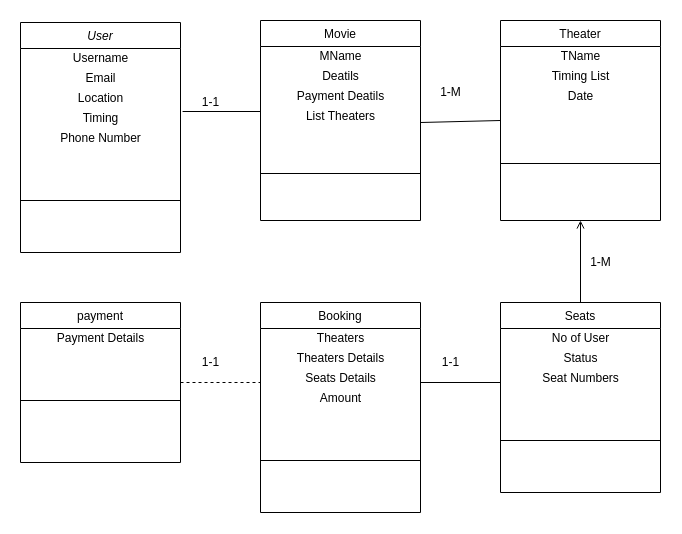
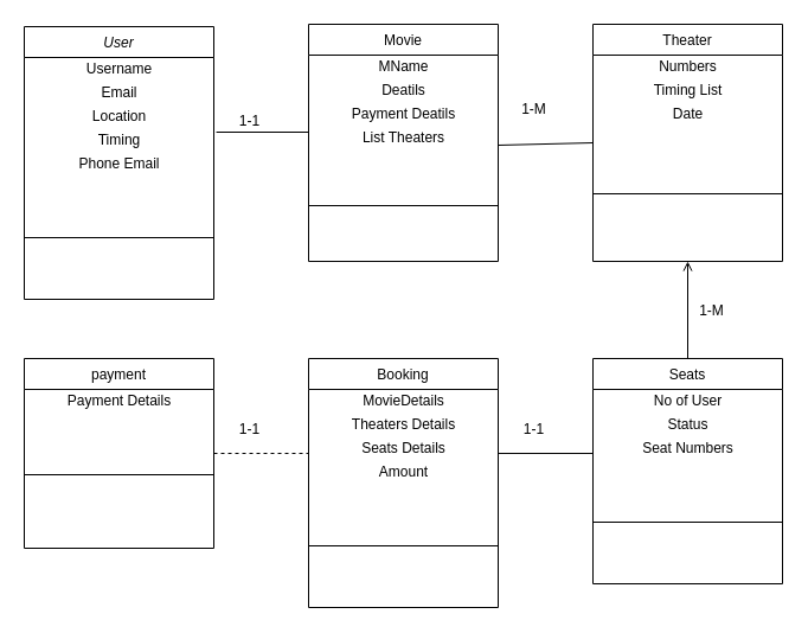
  <mxCell id="0" />
  <mxCell id="1" parent="0" />
  <mxCell id="2" value="User" style="swimlane;fontStyle=2;align=center;verticalAlign=top;childLayout=stackLayout;horizontal=1;startSize=26;horizontalStack=0;resizeParent=1;resizeLast=0;collapsible=1;marginBottom=0;rounded=0;shadow=0;strokeWidth=1;" parent="1" vertex="1"><mxGeometry x="20" y="22" width="160" height="230" as="geometry"><mxRectangle x="230" y="140" width="160" height="26" as="alternateBounds" /></mxGeometry></mxCell>
  <mxCell id="3" value="Username" style="text;html=1;align=center;verticalAlign=middle;resizable=0;points=[];autosize=1;strokeColor=none;fillColor=none;" vertex="1" parent="2"><mxGeometry y="26" width="160" height="20" as="geometry" /></mxCell>
  <mxCell id="4" value="Email" style="text;html=1;align=center;verticalAlign=middle;resizable=0;points=[];autosize=1;strokeColor=none;fillColor=none;" vertex="1" parent="2"><mxGeometry y="46" width="160" height="20" as="geometry" /></mxCell>
  <mxCell id="5" value="Location" style="text;html=1;align=center;verticalAlign=middle;resizable=0;points=[];autosize=1;strokeColor=none;fillColor=none;" vertex="1" parent="2"><mxGeometry y="66" width="160" height="20" as="geometry" /></mxCell>
  <mxCell id="6" value="Timing" style="text;html=1;align=center;verticalAlign=middle;resizable=0;points=[];autosize=1;strokeColor=none;fillColor=none;" vertex="1" parent="2"><mxGeometry y="86" width="160" height="20" as="geometry" /></mxCell>
- <mxCell id="7" value="Phone Number" style="text;html=1;align=center;verticalAlign=middle;resizable=0;points=[];autosize=1;strokeColor=none;fillColor=none;" vertex="1" parent="2"><mxGeometry y="106" width="160" height="20" as="geometry" /></mxCell>
+ <mxCell id="7" value="Phone Email" style="text;html=1;align=center;verticalAlign=middle;resizable=0;points=[];autosize=1;strokeColor=none;fillColor=none;" vertex="1" parent="2"><mxGeometry y="106" width="160" height="20" as="geometry" /></mxCell>
  <mxCell id="8" value="" style="line;html=1;strokeWidth=1;align=left;verticalAlign=middle;spacingTop=-1;spacingLeft=3;spacingRight=3;rotatable=0;labelPosition=right;points=[];portConstraint=eastwest;" parent="2" vertex="1"><mxGeometry y="126" width="160" height="104" as="geometry" /></mxCell>
  <mxCell id="9" value="Theater" style="swimlane;fontStyle=0;align=center;verticalAlign=top;childLayout=stackLayout;horizontal=1;startSize=26;horizontalStack=0;resizeParent=1;resizeLast=0;collapsible=1;marginBottom=0;rounded=0;shadow=0;strokeWidth=1;" parent="1" vertex="1"><mxGeometry x="500" y="20" width="160" height="200" as="geometry"><mxRectangle x="130" y="380" width="160" height="26" as="alternateBounds" /></mxGeometry></mxCell>
- <mxCell id="10" value="TName" style="text;html=1;align=center;verticalAlign=middle;resizable=0;points=[];autosize=1;strokeColor=none;fillColor=none;" vertex="1" parent="9"><mxGeometry y="26" width="160" height="20" as="geometry" /></mxCell>
+ <mxCell id="10" value="Numbers" style="text;html=1;align=center;verticalAlign=middle;resizable=0;points=[];autosize=1;strokeColor=none;fillColor=none;" vertex="1" parent="9"><mxGeometry y="26" width="160" height="20" as="geometry" /></mxCell>
  <mxCell id="11" value="Timing List" style="text;html=1;align=center;verticalAlign=middle;resizable=0;points=[];autosize=1;strokeColor=none;fillColor=none;" vertex="1" parent="9"><mxGeometry y="46" width="160" height="20" as="geometry" /></mxCell>
  <mxCell id="12" value="Date" style="text;html=1;align=center;verticalAlign=middle;resizable=0;points=[];autosize=1;strokeColor=none;fillColor=none;" vertex="1" parent="9"><mxGeometry y="66" width="160" height="20" as="geometry" /></mxCell>
  <mxCell id="13" value="" style="line;html=1;strokeWidth=1;align=left;verticalAlign=middle;spacingTop=-1;spacingLeft=3;spacingRight=3;rotatable=0;labelPosition=right;points=[];portConstraint=eastwest;" parent="9" vertex="1"><mxGeometry y="86" width="160" height="114" as="geometry" /></mxCell>
  <mxCell id="14" value="payment" style="swimlane;fontStyle=0;align=center;verticalAlign=top;childLayout=stackLayout;horizontal=1;startSize=26;horizontalStack=0;resizeParent=1;resizeLast=0;collapsible=1;marginBottom=0;rounded=0;shadow=0;strokeWidth=1;" parent="1" vertex="1"><mxGeometry x="20" y="302" width="160" height="160" as="geometry"><mxRectangle x="340" y="380" width="170" height="26" as="alternateBounds" /></mxGeometry></mxCell>
  <mxCell id="15" value="Payment Details" style="text;html=1;align=center;verticalAlign=middle;resizable=0;points=[];autosize=1;strokeColor=none;fillColor=none;" vertex="1" parent="14"><mxGeometry y="26" width="160" height="20" as="geometry" /></mxCell>
  <mxCell id="16" value="" style="line;html=1;strokeWidth=1;align=left;verticalAlign=middle;spacingTop=-1;spacingLeft=3;spacingRight=3;rotatable=0;labelPosition=right;points=[];portConstraint=eastwest;" parent="14" vertex="1"><mxGeometry y="46" width="160" height="104" as="geometry" /></mxCell>
  <mxCell id="17" value="Movie" style="swimlane;fontStyle=0;align=center;verticalAlign=top;childLayout=stackLayout;horizontal=1;startSize=26;horizontalStack=0;resizeParent=1;resizeLast=0;collapsible=1;marginBottom=0;rounded=0;shadow=0;strokeWidth=1;" parent="1" vertex="1"><mxGeometry x="260" y="20" width="160" height="200" as="geometry"><mxRectangle x="550" y="140" width="160" height="26" as="alternateBounds" /></mxGeometry></mxCell>
  <mxCell id="18" value="MName" style="text;html=1;align=center;verticalAlign=middle;resizable=0;points=[];autosize=1;strokeColor=none;fillColor=none;" vertex="1" parent="17"><mxGeometry y="26" width="160" height="20" as="geometry" /></mxCell>
  <mxCell id="19" value="Deatils" style="text;html=1;align=center;verticalAlign=middle;resizable=0;points=[];autosize=1;strokeColor=none;fillColor=none;" vertex="1" parent="17"><mxGeometry y="46" width="160" height="20" as="geometry" /></mxCell>
  <mxCell id="20" value="Payment Deatils" style="text;html=1;align=center;verticalAlign=middle;resizable=0;points=[];autosize=1;strokeColor=none;fillColor=none;" vertex="1" parent="17"><mxGeometry y="66" width="160" height="20" as="geometry" /></mxCell>
  <mxCell id="21" value="List Theaters" style="text;html=1;align=center;verticalAlign=middle;resizable=0;points=[];autosize=1;strokeColor=none;fillColor=none;" vertex="1" parent="17"><mxGeometry y="86" width="160" height="20" as="geometry" /></mxCell>
  <mxCell id="22" value="" style="line;html=1;strokeWidth=1;align=left;verticalAlign=middle;spacingTop=-1;spacingLeft=3;spacingRight=3;rotatable=0;labelPosition=right;points=[];portConstraint=eastwest;" parent="17" vertex="1"><mxGeometry y="106" width="160" height="94" as="geometry" /></mxCell>
  <mxCell id="23" value="Booking" style="swimlane;fontStyle=0;align=center;verticalAlign=top;childLayout=stackLayout;horizontal=1;startSize=26;horizontalStack=0;resizeParent=1;resizeLast=0;collapsible=1;marginBottom=0;rounded=0;shadow=0;strokeWidth=1;" vertex="1" parent="1"><mxGeometry x="260" y="302" width="160" height="210" as="geometry"><mxRectangle x="340" y="380" width="170" height="26" as="alternateBounds" /></mxGeometry></mxCell>
- <mxCell id="24" value="Theaters" style="text;html=1;align=center;verticalAlign=middle;resizable=0;points=[];autosize=1;strokeColor=none;fillColor=none;" vertex="1" parent="23"><mxGeometry y="26" width="160" height="20" as="geometry" /></mxCell>
+ <mxCell id="24" value="MovieDetails" style="text;html=1;align=center;verticalAlign=middle;resizable=0;points=[];autosize=1;strokeColor=none;fillColor=none;" vertex="1" parent="23"><mxGeometry y="26" width="160" height="20" as="geometry" /></mxCell>
  <mxCell id="25" value="Theaters Details" style="text;html=1;align=center;verticalAlign=middle;resizable=0;points=[];autosize=1;strokeColor=none;fillColor=none;" vertex="1" parent="23"><mxGeometry y="46" width="160" height="20" as="geometry" /></mxCell>
  <mxCell id="26" value="Seats Details" style="text;html=1;align=center;verticalAlign=middle;resizable=0;points=[];autosize=1;strokeColor=none;fillColor=none;" vertex="1" parent="23"><mxGeometry y="66" width="160" height="20" as="geometry" /></mxCell>
  <mxCell id="27" value="Amount" style="text;html=1;align=center;verticalAlign=middle;resizable=0;points=[];autosize=1;strokeColor=none;fillColor=none;" vertex="1" parent="23"><mxGeometry y="86" width="160" height="20" as="geometry" /></mxCell>
  <mxCell id="28" value="" style="line;html=1;strokeWidth=1;align=left;verticalAlign=middle;spacingTop=-1;spacingLeft=3;spacingRight=3;rotatable=0;labelPosition=right;points=[];portConstraint=eastwest;" vertex="1" parent="23"><mxGeometry y="106" width="160" height="104" as="geometry" /></mxCell>
  <mxCell id="29" value="Seats" style="swimlane;fontStyle=0;align=center;verticalAlign=top;childLayout=stackLayout;horizontal=1;startSize=26;horizontalStack=0;resizeParent=1;resizeLast=0;collapsible=1;marginBottom=0;rounded=0;shadow=0;strokeWidth=1;" vertex="1" parent="1"><mxGeometry x="500" y="302" width="160" height="190" as="geometry"><mxRectangle x="340" y="380" width="170" height="26" as="alternateBounds" /></mxGeometry></mxCell>
  <mxCell id="30" value="No of User" style="text;html=1;align=center;verticalAlign=middle;resizable=0;points=[];autosize=1;strokeColor=none;fillColor=none;" vertex="1" parent="29"><mxGeometry y="26" width="160" height="20" as="geometry" /></mxCell>
  <mxCell id="31" value="Status" style="text;html=1;align=center;verticalAlign=middle;resizable=0;points=[];autosize=1;strokeColor=none;fillColor=none;" vertex="1" parent="29"><mxGeometry y="46" width="160" height="20" as="geometry" /></mxCell>
  <mxCell id="32" value="Seat Numbers" style="text;html=1;align=center;verticalAlign=middle;resizable=0;points=[];autosize=1;strokeColor=none;fillColor=none;" vertex="1" parent="29"><mxGeometry y="66" width="160" height="20" as="geometry" /></mxCell>
  <mxCell id="33" value="" style="line;html=1;strokeWidth=1;align=left;verticalAlign=middle;spacingTop=-1;spacingLeft=3;spacingRight=3;rotatable=0;labelPosition=right;points=[];portConstraint=eastwest;" vertex="1" parent="29"><mxGeometry y="86" width="160" height="104" as="geometry" /></mxCell>
  <mxCell id="34" value="" style="endArrow=open;html=1;rounded=0;exitX=0.5;exitY=0;exitDx=0;exitDy=0;entryX=0.5;entryY=1;entryDx=0;entryDy=0;" edge="1" parent="1" source="29" target="9"><mxGeometry width="50" height="50" relative="1" as="geometry"><mxPoint x="340" y="222" as="sourcePoint" /><mxPoint x="390" y="172" as="targetPoint" /></mxGeometry></mxCell>
  <mxCell id="35" value="" style="endArrow=none;html=1;rounded=0;" edge="1" parent="1"><mxGeometry width="50" height="50" relative="1" as="geometry"><mxPoint x="420" y="382" as="sourcePoint" /><mxPoint x="500" y="382" as="targetPoint" /></mxGeometry></mxCell>
  <mxCell id="36" value="" style="endArrow=none;html=1;rounded=0;exitX=1;exitY=0.5;exitDx=0;exitDy=0;entryX=0;entryY=0.7;entryDx=0;entryDy=0;entryPerimeter=0;dashed=1;" edge="1" parent="1" source="14" target="26"><mxGeometry width="50" height="50" relative="1" as="geometry"><mxPoint x="340" y="222" as="sourcePoint" /><mxPoint x="390" y="172" as="targetPoint" /></mxGeometry></mxCell>
  <mxCell id="37" value="" style="endArrow=none;html=1;rounded=0;exitX=1.013;exitY=0.15;exitDx=0;exitDy=0;exitPerimeter=0;" edge="1" parent="1" source="6"><mxGeometry width="50" height="50" relative="1" as="geometry"><mxPoint x="340" y="222" as="sourcePoint" /><mxPoint x="260" y="111" as="targetPoint" /></mxGeometry></mxCell>
  <mxCell id="38" value="" style="endArrow=none;html=1;rounded=0;entryX=0;entryY=0.5;entryDx=0;entryDy=0;" edge="1" parent="1" target="9"><mxGeometry width="50" height="50" relative="1" as="geometry"><mxPoint x="420" y="122" as="sourcePoint" /><mxPoint x="390" y="172" as="targetPoint" /></mxGeometry></mxCell>
  <mxCell id="39" value="1-1" style="text;html=1;align=center;verticalAlign=middle;resizable=0;points=[];autosize=1;strokeColor=none;fillColor=none;" vertex="1" parent="1"><mxGeometry x="195" y="92" width="30" height="20" as="geometry" /></mxCell>
  <mxCell id="40" value="1-M" style="text;html=1;align=center;verticalAlign=middle;resizable=0;points=[];autosize=1;strokeColor=none;fillColor=none;" vertex="1" parent="1"><mxGeometry x="430" y="82" width="40" height="20" as="geometry" /></mxCell>
  <mxCell id="41" value="1-M" style="text;html=1;align=center;verticalAlign=middle;resizable=0;points=[];autosize=1;strokeColor=none;fillColor=none;" vertex="1" parent="1"><mxGeometry x="580" y="252" width="40" height="20" as="geometry" /></mxCell>
  <mxCell id="42" value="1-1" style="text;html=1;align=center;verticalAlign=middle;resizable=0;points=[];autosize=1;strokeColor=none;fillColor=none;" vertex="1" parent="1"><mxGeometry x="435" y="352" width="30" height="20" as="geometry" /></mxCell>
  <mxCell id="43" value="1-1" style="text;html=1;align=center;verticalAlign=middle;resizable=0;points=[];autosize=1;strokeColor=none;fillColor=none;" vertex="1" parent="1"><mxGeometry x="195" y="352" width="30" height="20" as="geometry" /></mxCell>
